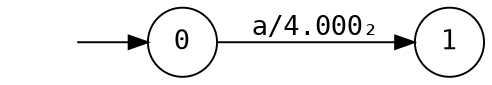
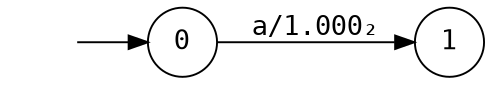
  digraph {
    fontname="DejaVu Sans Mono"
    rankdir=LR
    node [fontname="DejaVu Sans Mono" shape=circle]
    edge [fontname="DejaVu Sans Mono"]
    i [style=invis]
    0
    1
    i -> 0
-   0 -> 1 [label="a/4.000₂"]
+   0 -> 1 [label="a/1.000₂"]
  }
